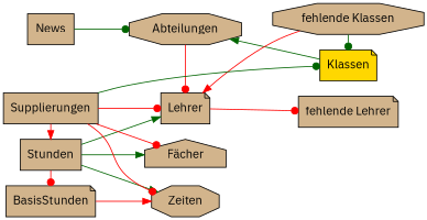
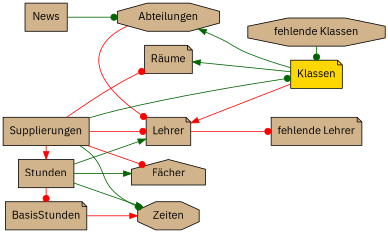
  digraph {
    fontname="IBM Plex Sans"
    rankdir=LR
    node [fillcolor=tan fontname="IBM Plex Sans" shape=note style=filled]
    edge [arrowhead=dot color=red fontname="IBM Plex Sans"]
    News [shape=box]
    Abteilungen [shape=octagon]
    Lehrer
+   "Räume"
    Zeiten [shape=octagon]
    "Fächer" [shape=house]
    Klassen [fillcolor=gold]
    "fehlende Lehrer"
    "fehlende Klassen" [shape=octagon]
    BasisStunden
    Stunden [shape=box]
    Supplierungen [shape=box]
    subgraph sub_1 {
      rank=same
      News
    }
    subgraph sub_2 {
      rank=same
      Abteilungen
      Lehrer
+     "Räume"
      Zeiten
      "Fächer"
    }
    subgraph sub_3 {
      rank=same
      Klassen
      "fehlende Lehrer"
      "fehlende Klassen"
    }
    subgraph sub_4 {
      rank=same
      News
      BasisStunden
      Stunden
      Supplierungen
    }
    News -> Abteilungen [color=darkgreen]
    Abteilungen -> Lehrer
    Lehrer -> "fehlende Lehrer"
    Klassen -> Abteilungen [arrowhead=normal color=darkgreen]
-   "fehlende Klassen" -> Lehrer [arrowhead=normal]
+   Klassen -> Lehrer [arrowhead=normal]
+   Klassen -> "Räume" [arrowhead=normal color=darkgreen]
    "fehlende Klassen" -> Klassen [color=darkgreen]
    BasisStunden -> Zeiten [arrowhead=normal]
    Stunden -> Lehrer [arrowhead=normal color=darkgreen]
    Stunden -> Zeiten [arrowhead=normal color=darkgreen]
    Stunden -> "Fächer" [arrowhead=normal color=darkgreen]
    Stunden -> BasisStunden
    Supplierungen -> Lehrer
-   Supplierungen -> Zeiten
+   Supplierungen -> "Räume"
+   Supplierungen -> Zeiten [color=darkgreen]
    Supplierungen -> "Fächer"
    Supplierungen -> Klassen [color=darkgreen]
    Supplierungen -> Stunden [arrowhead=normal]
  }
